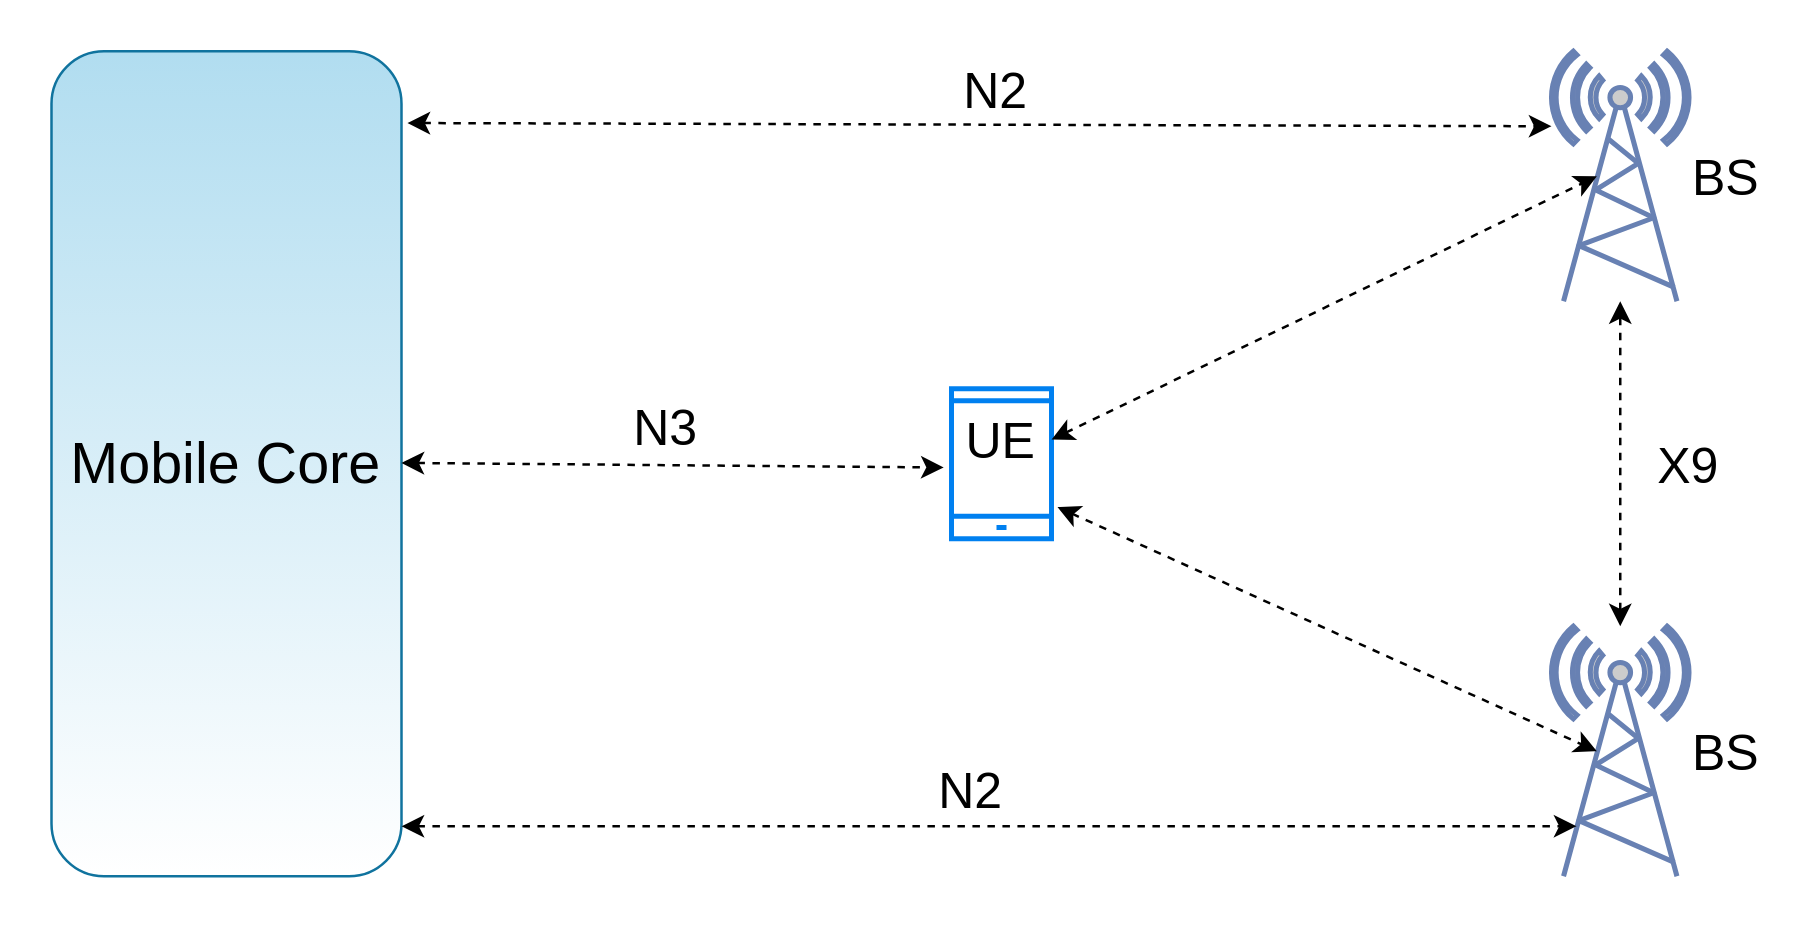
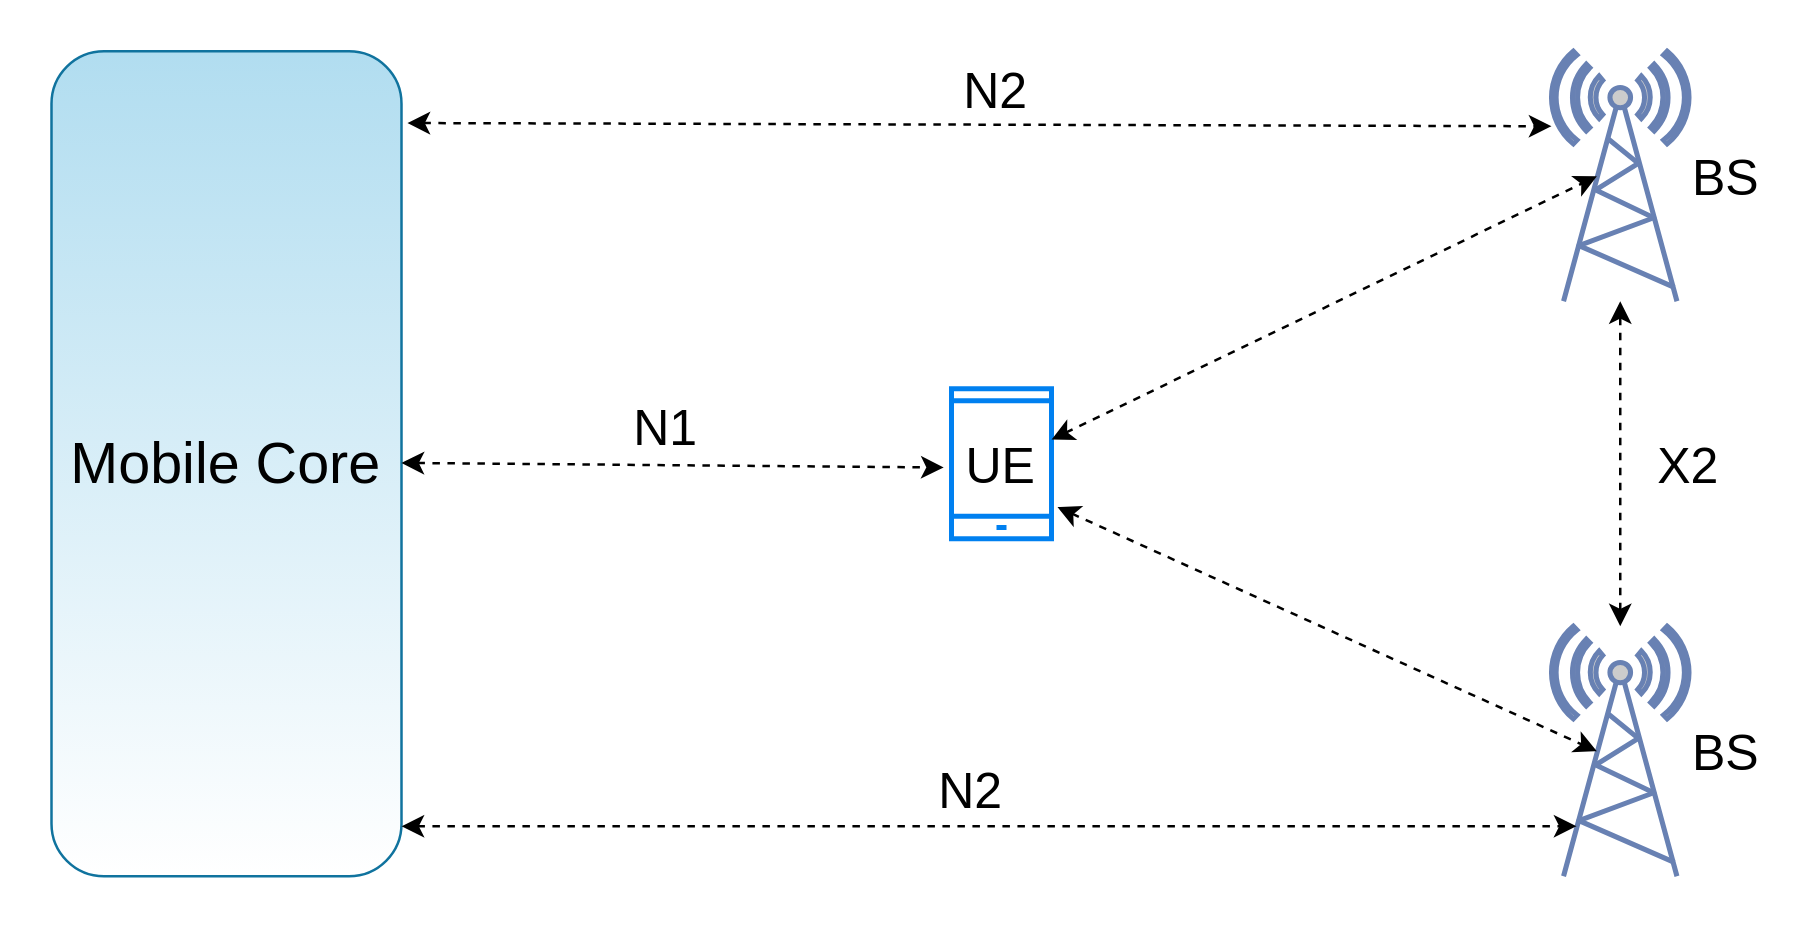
  <mxCell id="0" />
  <mxCell id="1" parent="0" />
  <mxCell id="2" value="" style="fontColor=#0066CC;verticalAlign=top;verticalLabelPosition=bottom;labelPosition=center;align=center;html=1;outlineConnect=0;fillColor=#CCCCCC;strokeColor=#6881B3;gradientColor=none;gradientDirection=north;strokeWidth=2;shape=mxgraph.networks.radio_tower;" parent="1" vertex="1"><mxGeometry x="620" y="20" width="55" height="100" as="geometry" /></mxCell>
  <mxCell id="3" value="" style="fontColor=#0066CC;verticalAlign=top;verticalLabelPosition=bottom;labelPosition=center;align=center;html=1;outlineConnect=0;fillColor=#CCCCCC;strokeColor=#6881B3;gradientColor=none;gradientDirection=north;strokeWidth=2;shape=mxgraph.networks.radio_tower;" parent="1" vertex="1"><mxGeometry x="620" y="250" width="55" height="100" as="geometry" /></mxCell>
  <mxCell id="4" value="" style="html=1;verticalLabelPosition=bottom;align=center;labelBackgroundColor=#ffffff;verticalAlign=top;strokeWidth=2;strokeColor=#0080F0;shadow=0;dashed=0;shape=mxgraph.ios7.icons.smartphone;fontSize=24;gradientColor=#FFFFFF;gradientDirection=west;" parent="1" vertex="1"><mxGeometry x="380" y="155" width="40" height="60" as="geometry" /></mxCell>
  <mxCell id="5" value="" style="rounded=1;whiteSpace=wrap;html=1;fontSize=23;fillColor=#b1ddf0;strokeColor=#10739e;gradientColor=#FFFFFF;" parent="1" vertex="1"><mxGeometry x="20" y="20" width="140" height="330" as="geometry" /></mxCell>
  <mxCell id="6" value="Mobile Core" style="text;html=1;strokeColor=none;fillColor=none;align=center;verticalAlign=middle;whiteSpace=wrap;rounded=0;fontSize=23;" parent="1" vertex="1"><mxGeometry x="22" y="170" width="136" height="30" as="geometry" /></mxCell>
  <mxCell id="7" value="" style="endArrow=classic;startArrow=classic;html=1;rounded=0;strokeWidth=1;fontSize=24;dashed=1;entryX=0.5;entryY=1;entryDx=0;entryDy=0;entryPerimeter=0;" parent="1" source="3" target="2" edge="1"><mxGeometry width="50" height="50" relative="1" as="geometry"><mxPoint x="610" y="210" as="sourcePoint" /><mxPoint x="660" y="160" as="targetPoint" /></mxGeometry></mxCell>
  <mxCell id="8" value="" style="endArrow=classic;startArrow=classic;html=1;rounded=0;strokeWidth=1;fontSize=24;dashed=1;entryX=0.33;entryY=0.5;entryDx=0;entryDy=0;entryPerimeter=0;" parent="1" source="4" target="2" edge="1"><mxGeometry width="50" height="50" relative="1" as="geometry"><mxPoint x="540" y="210" as="sourcePoint" /><mxPoint x="590" y="70" as="targetPoint" /></mxGeometry></mxCell>
  <mxCell id="9" value="" style="endArrow=classic;startArrow=classic;html=1;rounded=0;strokeWidth=1;fontSize=24;dashed=1;exitX=1.06;exitY=0.789;exitDx=0;exitDy=0;exitPerimeter=0;entryX=0.33;entryY=0.5;entryDx=0;entryDy=0;entryPerimeter=0;" parent="1" source="4" target="3" edge="1"><mxGeometry width="50" height="50" relative="1" as="geometry"><mxPoint x="440" y="272.895" as="sourcePoint" /><mxPoint x="610" y="170" as="targetPoint" /></mxGeometry></mxCell>
  <mxCell id="10" value="" style="endArrow=classic;startArrow=classic;html=1;rounded=0;strokeWidth=1;fontSize=24;dashed=1;exitX=1.017;exitY=0.087;exitDx=0;exitDy=0;exitPerimeter=0;entryX=0;entryY=0.3;entryDx=0;entryDy=0;entryPerimeter=0;" parent="1" source="5" target="2" edge="1"><mxGeometry width="50" height="50" relative="1" as="geometry"><mxPoint x="270" y="0" as="sourcePoint" /><mxPoint x="610" y="50" as="targetPoint" /></mxGeometry></mxCell>
  <mxCell id="11" value="" style="endArrow=classic;startArrow=classic;html=1;rounded=0;strokeWidth=1;fontSize=24;dashed=1;exitX=1.017;exitY=0.087;exitDx=0;exitDy=0;exitPerimeter=0;entryX=0.182;entryY=0.8;entryDx=0;entryDy=0;entryPerimeter=0;" parent="1" target="3" edge="1"><mxGeometry width="50" height="50" relative="1" as="geometry"><mxPoint x="160" y="330" as="sourcePoint" /><mxPoint x="617.62" y="331.29" as="targetPoint" /></mxGeometry></mxCell>
  <mxCell id="12" value="" style="endArrow=classic;startArrow=classic;html=1;rounded=0;strokeWidth=1;fontSize=24;dashed=1;exitX=1.017;exitY=0.087;exitDx=0;exitDy=0;exitPerimeter=0;entryX=-0.078;entryY=0.525;entryDx=0;entryDy=0;entryPerimeter=0;" parent="1" target="4" edge="1"><mxGeometry width="50" height="50" relative="1" as="geometry"><mxPoint x="160" y="184.66" as="sourcePoint" /><mxPoint x="300" y="184.66" as="targetPoint" /></mxGeometry></mxCell>
- <mxCell id="13" value="N3" style="text;html=1;strokeColor=none;fillColor=none;align=center;verticalAlign=middle;whiteSpace=wrap;rounded=0;fontSize=20;" parent="1" vertex="1"><mxGeometry x="198" y="155" width="136" height="30" as="geometry" /></mxCell>
+ <mxCell id="13" value="N1" style="text;html=1;strokeColor=none;fillColor=none;align=center;verticalAlign=middle;whiteSpace=wrap;rounded=0;fontSize=20;" parent="1" vertex="1"><mxGeometry x="198" y="155" width="136" height="30" as="geometry" /></mxCell>
  <mxCell id="14" value="N2" style="text;html=1;strokeColor=none;fillColor=none;align=center;verticalAlign=middle;whiteSpace=wrap;rounded=0;fontSize=20;" parent="1" vertex="1"><mxGeometry x="330" y="20" width="136" height="30" as="geometry" /></mxCell>
  <mxCell id="15" value="N2" style="text;html=1;strokeColor=none;fillColor=none;align=center;verticalAlign=middle;whiteSpace=wrap;rounded=0;fontSize=20;" parent="1" vertex="1"><mxGeometry x="320" y="300" width="136" height="30" as="geometry" /></mxCell>
- <mxCell id="16" value="X9" style="text;html=1;strokeColor=none;fillColor=none;align=center;verticalAlign=middle;whiteSpace=wrap;rounded=0;fontSize=20;" parent="1" vertex="1"><mxGeometry x="660" y="170" width="30" height="30" as="geometry" /></mxCell>
- <mxCell id="17" value="UE" style="text;html=1;strokeColor=none;fillColor=none;align=center;verticalAlign=middle;whiteSpace=wrap;rounded=0;fontSize=20;" parent="1" vertex="1"><mxGeometry x="385" y="160" width="30" height="30" as="geometry" /></mxCell>
+ <mxCell id="16" value="X2" style="text;html=1;strokeColor=none;fillColor=none;align=center;verticalAlign=middle;whiteSpace=wrap;rounded=0;fontSize=20;" parent="1" vertex="1"><mxGeometry x="660" y="170" width="30" height="30" as="geometry" /></mxCell>
+ <mxCell id="17" value="UE" style="text;html=1;strokeColor=none;fillColor=none;align=center;verticalAlign=middle;whiteSpace=wrap;rounded=0;fontSize=20;" parent="1" vertex="1"><mxGeometry x="385" y="170" width="30" height="30" as="geometry" /></mxCell>
  <mxCell id="18" value="BS" style="text;html=1;strokeColor=none;fillColor=none;align=center;verticalAlign=middle;whiteSpace=wrap;rounded=0;fontSize=20;" parent="1" vertex="1"><mxGeometry x="675" y="55" width="30" height="30" as="geometry" /></mxCell>
  <mxCell id="19" value="BS" style="text;html=1;strokeColor=none;fillColor=none;align=center;verticalAlign=middle;whiteSpace=wrap;rounded=0;fontSize=20;" parent="1" vertex="1"><mxGeometry x="675" y="285" width="30" height="30" as="geometry" /></mxCell>
